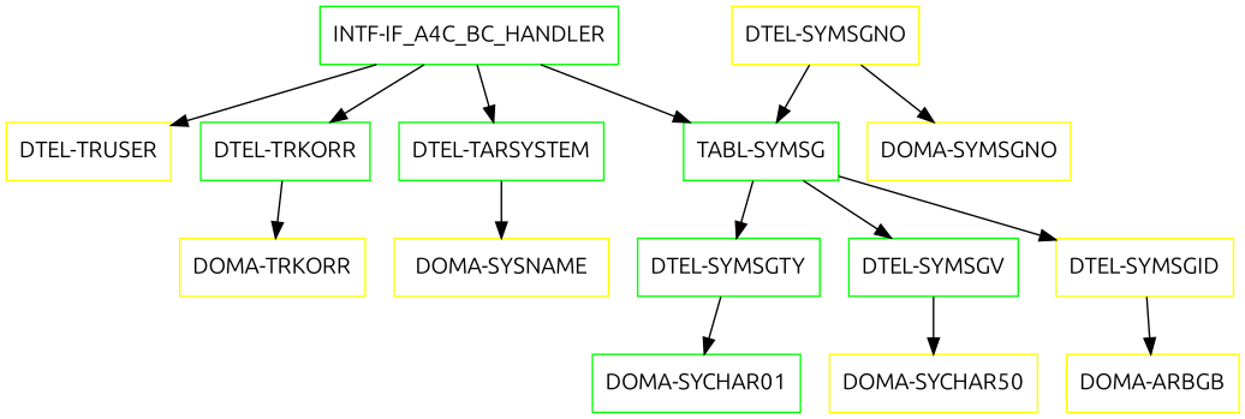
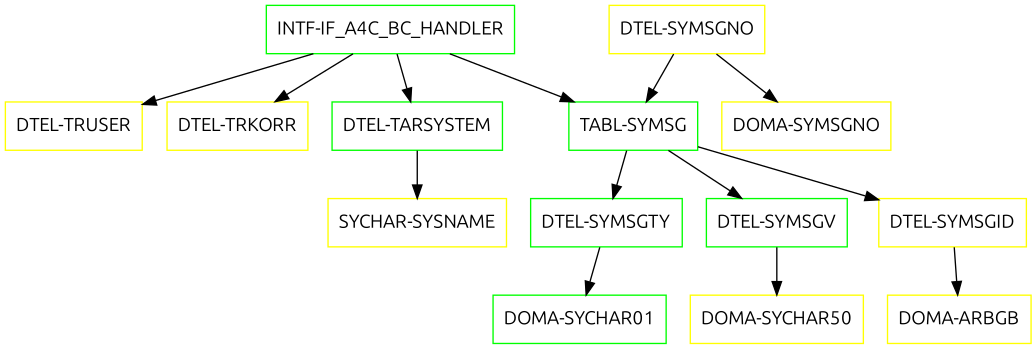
  digraph {
    fontname=Ubuntu
    node [color=yellow fontname=Ubuntu shape=box]
    edge [fontname=Ubuntu]
    "INTF-IF_A4C_BC_HANDLER" [color=green]
    "TABL-SYMSG" [color=green]
    "DTEL-TARSYSTEM" [color=green]
    "DTEL-TRUSER"
-   "DTEL-TRKORR" [color=green]
+   "DTEL-TRKORR"
    "DTEL-SYMSGV" [color=green]
    "DTEL-SYMSGID"
    "DTEL-SYMSGTY" [color=green]
-   "DOMA-SYSNAME"
-   "DOMA-TRKORR"
+   "DOMA-SYSNAME" [label="SYCHAR-SYSNAME"]
    "DOMA-SYCHAR50"
    "DTEL-SYMSGNO"
    "DOMA-SYMSGNO"
    "DOMA-ARBGB"
    "DOMA-SYCHAR01" [color=green]
    "INTF-IF_A4C_BC_HANDLER" -> "TABL-SYMSG"
    "INTF-IF_A4C_BC_HANDLER" -> "DTEL-TARSYSTEM"
    "INTF-IF_A4C_BC_HANDLER" -> "DTEL-TRUSER"
    "INTF-IF_A4C_BC_HANDLER" -> "DTEL-TRKORR"
    "TABL-SYMSG" -> "DTEL-SYMSGV"
    "TABL-SYMSG" -> "DTEL-SYMSGID"
    "TABL-SYMSG" -> "DTEL-SYMSGTY"
    "DTEL-TARSYSTEM" -> "DOMA-SYSNAME"
-   "DTEL-TRKORR" -> "DOMA-TRKORR"
    "DTEL-SYMSGV" -> "DOMA-SYCHAR50"
    "DTEL-SYMSGID" -> "DOMA-ARBGB"
    "DTEL-SYMSGTY" -> "DOMA-SYCHAR01"
    "DTEL-SYMSGNO" -> "TABL-SYMSG"
    "DTEL-SYMSGNO" -> "DOMA-SYMSGNO"
  }
